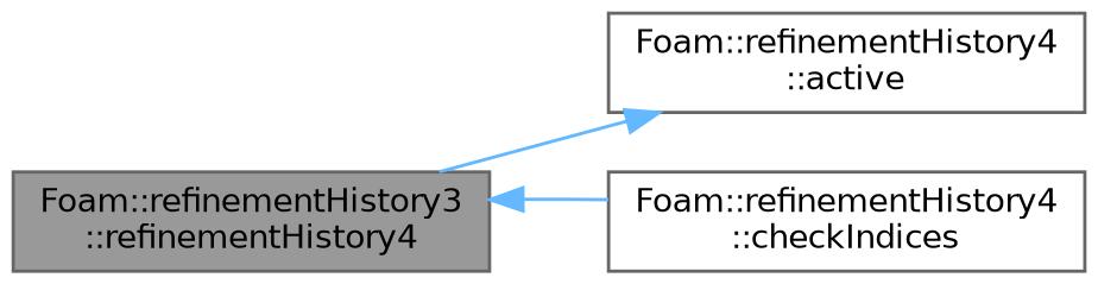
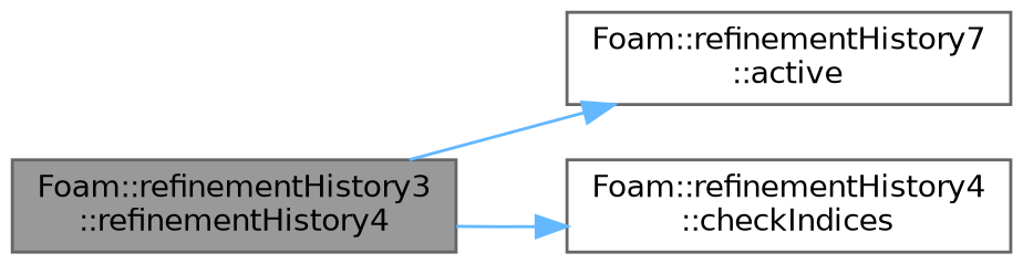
  digraph {
    rankdir=LR
    node [color=grey40 fillcolor=white fontname=Helvetica fontsize=10 shape=box style=filled]
    edge [color=steelblue1 fontname=Helvetica fontsize=10 labelfontname=Helvetica labelfontsize=10 style=solid]
    n1 [color=gray40 fillcolor=grey60 fontcolor=black height=0.2 label="Foam::refinementHistory3\l::refinementHistory4" width=0.4]
-   n2 [height=0.2 label="Foam::refinementHistory4\l::active" width=0.4]
+   n2 [height=0.2 label="Foam::refinementHistory7\l::active" width=0.4]
    n3 [height=0.2 label="Foam::refinementHistory4\l::checkIndices" width=0.4]
    n1 -> n2
-   n3 -> n1
+   n1 -> n3
  }
